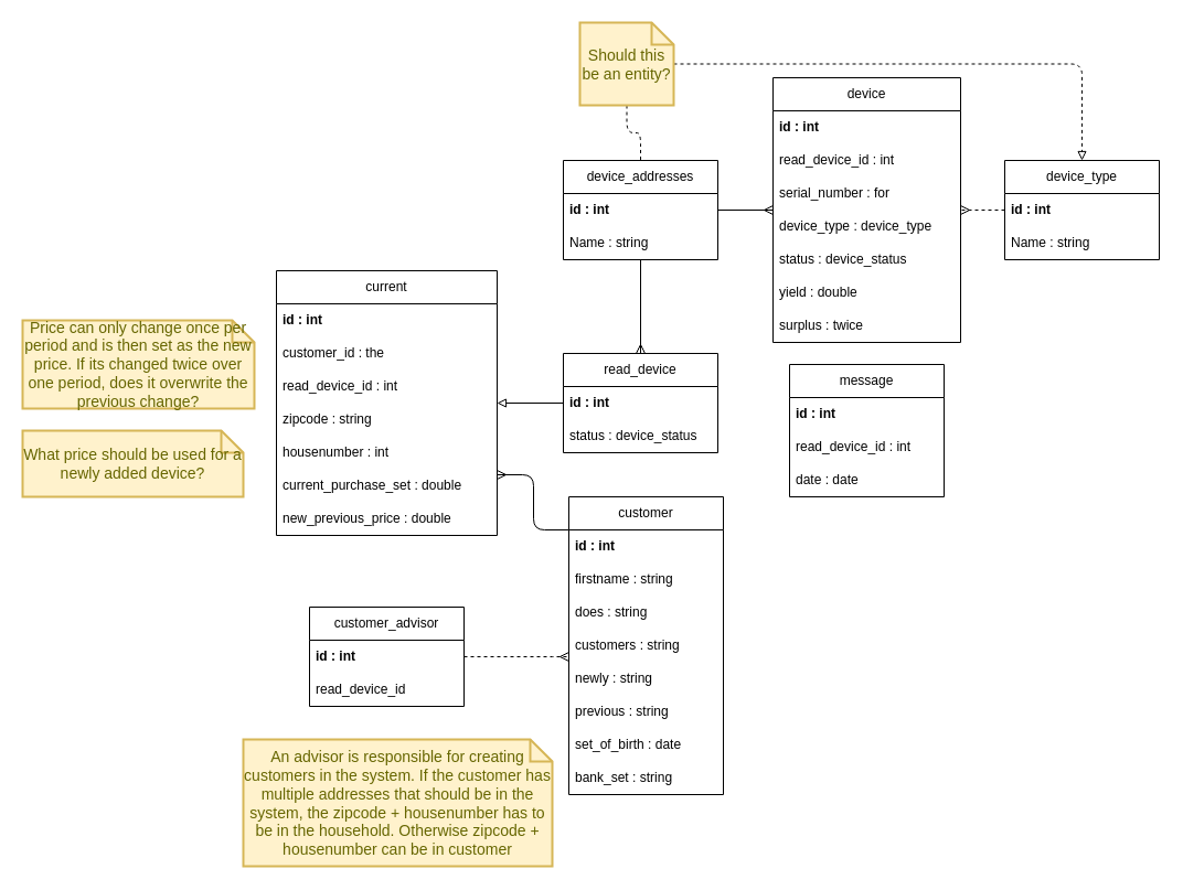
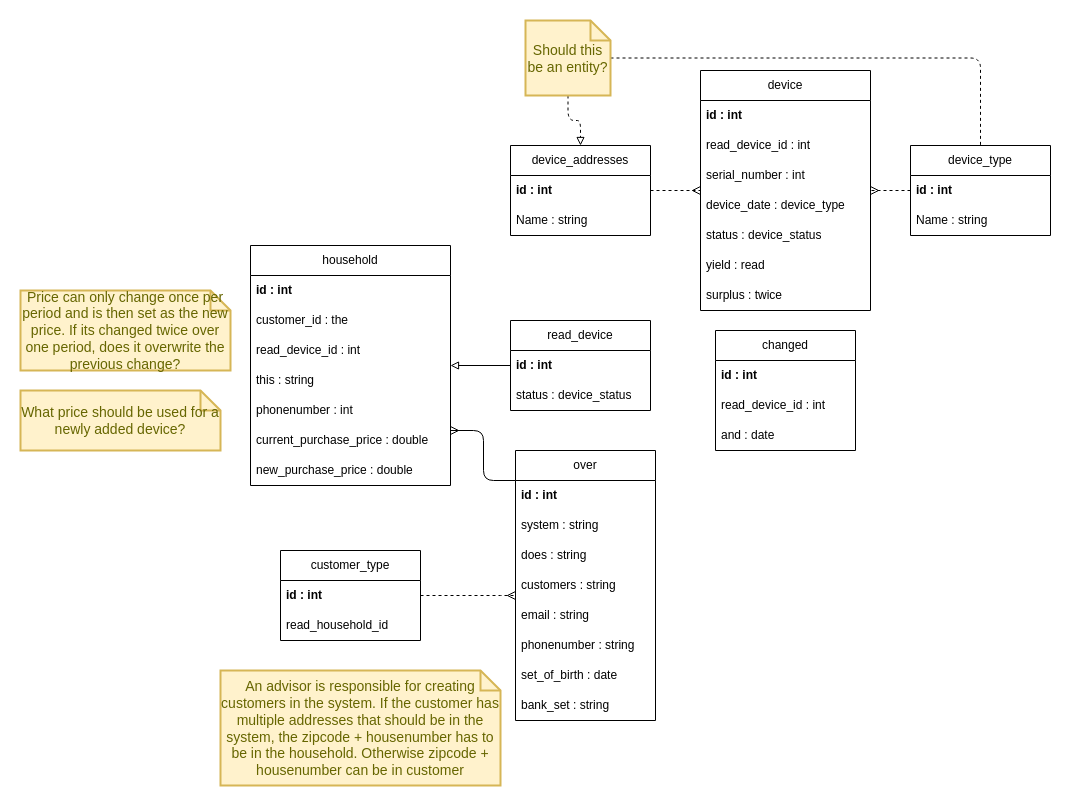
  <mxCell id="0" />
  <mxCell id="1" parent="0" />
- <mxCell id="2" value="current" style="swimlane;fontStyle=0;childLayout=stackLayout;horizontal=1;startSize=30;horizontalStack=0;resizeParent=1;resizeParentMax=0;resizeLast=0;collapsible=1;marginBottom=0;whiteSpace=wrap;html=1;fontSize=12;" vertex="1" parent="1"><mxGeometry x="250" y="245" width="200" height="240" as="geometry" /></mxCell>
+ <mxCell id="2" value="household" style="swimlane;fontStyle=0;childLayout=stackLayout;horizontal=1;startSize=30;horizontalStack=0;resizeParent=1;resizeParentMax=0;resizeLast=0;collapsible=1;marginBottom=0;whiteSpace=wrap;html=1;fontSize=12;" vertex="1" parent="1"><mxGeometry x="250" y="245" width="200" height="240" as="geometry" /></mxCell>
  <mxCell id="3" value="id : int" style="text;strokeColor=none;fillColor=none;align=left;verticalAlign=middle;spacingLeft=4;spacingRight=4;overflow=hidden;points=[[0,0.5],[1,0.5]];portConstraint=eastwest;rotatable=0;whiteSpace=wrap;html=1;fontSize=12;fontStyle=1" vertex="1" parent="2"><mxGeometry y="30" width="200" height="30" as="geometry" /></mxCell>
  <mxCell id="4" value="customer_id : the" style="text;strokeColor=none;fillColor=none;align=left;verticalAlign=middle;spacingLeft=4;spacingRight=4;overflow=hidden;points=[[0,0.5],[1,0.5]];portConstraint=eastwest;rotatable=0;whiteSpace=wrap;html=1;fontSize=12;fontStyle=0" vertex="1" parent="2"><mxGeometry y="60" width="200" height="30" as="geometry" /></mxCell>
  <mxCell id="5" value="read_device_id : int" style="text;strokeColor=none;fillColor=none;align=left;verticalAlign=middle;spacingLeft=4;spacingRight=4;overflow=hidden;points=[[0,0.5],[1,0.5]];portConstraint=eastwest;rotatable=0;whiteSpace=wrap;html=1;fontSize=12;fontStyle=0" vertex="1" parent="2"><mxGeometry y="90" width="200" height="30" as="geometry" /></mxCell>
- <mxCell id="6" value="zipcode : string" style="text;strokeColor=none;fillColor=none;align=left;verticalAlign=middle;spacingLeft=4;spacingRight=4;overflow=hidden;points=[[0,0.5],[1,0.5]];portConstraint=eastwest;rotatable=0;whiteSpace=wrap;html=1;fontSize=12;fontStyle=0" vertex="1" parent="2"><mxGeometry y="120" width="200" height="30" as="geometry" /></mxCell>
- <mxCell id="7" value="housenumber : int" style="text;strokeColor=none;fillColor=none;align=left;verticalAlign=middle;spacingLeft=4;spacingRight=4;overflow=hidden;points=[[0,0.5],[1,0.5]];portConstraint=eastwest;rotatable=0;whiteSpace=wrap;html=1;fontSize=12;fontStyle=0" vertex="1" parent="2"><mxGeometry y="150" width="200" height="30" as="geometry" /></mxCell>
- <mxCell id="8" value="current_purchase_set : double" style="text;strokeColor=none;fillColor=none;align=left;verticalAlign=middle;spacingLeft=4;spacingRight=4;overflow=hidden;points=[[0,0.5],[1,0.5]];portConstraint=eastwest;rotatable=0;whiteSpace=wrap;html=1;fontSize=12;fontStyle=0" vertex="1" parent="2"><mxGeometry y="180" width="200" height="30" as="geometry" /></mxCell>
- <mxCell id="9" value="new_previous_price : double" style="text;strokeColor=none;fillColor=none;align=left;verticalAlign=middle;spacingLeft=4;spacingRight=4;overflow=hidden;points=[[0,0.5],[1,0.5]];portConstraint=eastwest;rotatable=0;whiteSpace=wrap;html=1;fontSize=12;fontStyle=0" vertex="1" parent="2"><mxGeometry y="210" width="200" height="30" as="geometry" /></mxCell>
- <mxCell id="10" value="customer_advisor" style="swimlane;fontStyle=0;childLayout=stackLayout;horizontal=1;startSize=30;horizontalStack=0;resizeParent=1;resizeParentMax=0;resizeLast=0;collapsible=1;marginBottom=0;whiteSpace=wrap;html=1;fontSize=12;" vertex="1" parent="1"><mxGeometry x="280" y="550" width="140" height="90" as="geometry" /></mxCell>
+ <mxCell id="6" value="this : string" style="text;strokeColor=none;fillColor=none;align=left;verticalAlign=middle;spacingLeft=4;spacingRight=4;overflow=hidden;points=[[0,0.5],[1,0.5]];portConstraint=eastwest;rotatable=0;whiteSpace=wrap;html=1;fontSize=12;fontStyle=0" vertex="1" parent="2"><mxGeometry y="120" width="200" height="30" as="geometry" /></mxCell>
+ <mxCell id="7" value="phonenumber : int" style="text;strokeColor=none;fillColor=none;align=left;verticalAlign=middle;spacingLeft=4;spacingRight=4;overflow=hidden;points=[[0,0.5],[1,0.5]];portConstraint=eastwest;rotatable=0;whiteSpace=wrap;html=1;fontSize=12;fontStyle=0" vertex="1" parent="2"><mxGeometry y="150" width="200" height="30" as="geometry" /></mxCell>
+ <mxCell id="8" value="current_purchase_price : double" style="text;strokeColor=none;fillColor=none;align=left;verticalAlign=middle;spacingLeft=4;spacingRight=4;overflow=hidden;points=[[0,0.5],[1,0.5]];portConstraint=eastwest;rotatable=0;whiteSpace=wrap;html=1;fontSize=12;fontStyle=0" vertex="1" parent="2"><mxGeometry y="180" width="200" height="30" as="geometry" /></mxCell>
+ <mxCell id="9" value="new_purchase_price : double" style="text;strokeColor=none;fillColor=none;align=left;verticalAlign=middle;spacingLeft=4;spacingRight=4;overflow=hidden;points=[[0,0.5],[1,0.5]];portConstraint=eastwest;rotatable=0;whiteSpace=wrap;html=1;fontSize=12;fontStyle=0" vertex="1" parent="2"><mxGeometry y="210" width="200" height="30" as="geometry" /></mxCell>
+ <mxCell id="10" value="customer_type" style="swimlane;fontStyle=0;childLayout=stackLayout;horizontal=1;startSize=30;horizontalStack=0;resizeParent=1;resizeParentMax=0;resizeLast=0;collapsible=1;marginBottom=0;whiteSpace=wrap;html=1;fontSize=12;" vertex="1" parent="1"><mxGeometry x="280" y="550" width="140" height="90" as="geometry" /></mxCell>
  <mxCell id="11" value="id : int" style="text;strokeColor=none;fillColor=none;align=left;verticalAlign=middle;spacingLeft=4;spacingRight=4;overflow=hidden;points=[[0,0.5],[1,0.5]];portConstraint=eastwest;rotatable=0;whiteSpace=wrap;html=1;fontSize=12;fontStyle=1" vertex="1" parent="10"><mxGeometry y="30" width="140" height="30" as="geometry" /></mxCell>
- <mxCell id="12" value="read_device_id" style="text;strokeColor=none;fillColor=none;align=left;verticalAlign=middle;spacingLeft=4;spacingRight=4;overflow=hidden;points=[[0,0.5],[1,0.5]];portConstraint=eastwest;rotatable=0;whiteSpace=wrap;html=1;fontSize=12;fontStyle=0" vertex="1" parent="10"><mxGeometry y="60" width="140" height="30" as="geometry" /></mxCell>
- <mxCell id="13" style="edgeStyle=none;html=1;startArrow=ERmany;startFill=0;endArrow=none;endFill=0;" edge="1" parent="1" source="15" target="18"><mxGeometry relative="1" as="geometry" /></mxCell>
+ <mxCell id="12" value="read_household_id" style="text;strokeColor=none;fillColor=none;align=left;verticalAlign=middle;spacingLeft=4;spacingRight=4;overflow=hidden;points=[[0,0.5],[1,0.5]];portConstraint=eastwest;rotatable=0;whiteSpace=wrap;html=1;fontSize=12;fontStyle=0" vertex="1" parent="10"><mxGeometry y="60" width="140" height="30" as="geometry" /></mxCell>
  <mxCell id="14" style="edgeStyle=none;html=1;startArrow=none;startFill=0;endArrow=block;endFill=0;" edge="1" parent="1" source="15" target="2"><mxGeometry relative="1" as="geometry" /></mxCell>
  <mxCell id="15" value="read_device" style="swimlane;fontStyle=0;childLayout=stackLayout;horizontal=1;startSize=30;horizontalStack=0;resizeParent=1;resizeParentMax=0;resizeLast=0;collapsible=1;marginBottom=0;whiteSpace=wrap;html=1;fontSize=12;" vertex="1" parent="1"><mxGeometry x="510" y="320" width="140" height="90" as="geometry" /></mxCell>
  <mxCell id="16" value="id : int" style="text;strokeColor=none;fillColor=none;align=left;verticalAlign=middle;spacingLeft=4;spacingRight=4;overflow=hidden;points=[[0,0.5],[1,0.5]];portConstraint=eastwest;rotatable=0;whiteSpace=wrap;html=1;fontSize=12;fontStyle=1" vertex="1" parent="15"><mxGeometry y="30" width="140" height="30" as="geometry" /></mxCell>
  <mxCell id="17" value="status : device_status" style="text;strokeColor=none;fillColor=none;align=left;verticalAlign=middle;spacingLeft=4;spacingRight=4;overflow=hidden;points=[[0,0.5],[1,0.5]];portConstraint=eastwest;rotatable=0;whiteSpace=wrap;html=1;fontSize=12;fontStyle=0" vertex="1" parent="15"><mxGeometry y="60" width="140" height="30" as="geometry" /></mxCell>
  <mxCell id="18" value="device_addresses" style="swimlane;fontStyle=0;childLayout=stackLayout;horizontal=1;startSize=30;horizontalStack=0;resizeParent=1;resizeParentMax=0;resizeLast=0;collapsible=1;marginBottom=0;whiteSpace=wrap;html=1;fontSize=12;" vertex="1" parent="1"><mxGeometry x="510" y="145" width="140" height="90" as="geometry" /></mxCell>
  <mxCell id="19" value="id : int" style="text;strokeColor=none;fillColor=none;align=left;verticalAlign=middle;spacingLeft=4;spacingRight=4;overflow=hidden;points=[[0,0.5],[1,0.5]];portConstraint=eastwest;rotatable=0;whiteSpace=wrap;html=1;fontSize=12;fontStyle=1" vertex="1" parent="18"><mxGeometry y="30" width="140" height="30" as="geometry" /></mxCell>
  <mxCell id="20" value="Name : string" style="text;strokeColor=none;fillColor=none;align=left;verticalAlign=middle;spacingLeft=4;spacingRight=4;overflow=hidden;points=[[0,0.5],[1,0.5]];portConstraint=eastwest;rotatable=0;whiteSpace=wrap;html=1;fontSize=12;fontStyle=0" vertex="1" parent="18"><mxGeometry y="60" width="140" height="30" as="geometry" /></mxCell>
  <mxCell id="21" value="device" style="swimlane;fontStyle=0;childLayout=stackLayout;horizontal=1;startSize=30;horizontalStack=0;resizeParent=1;resizeParentMax=0;resizeLast=0;collapsible=1;marginBottom=0;whiteSpace=wrap;html=1;fontSize=12;" vertex="1" parent="1"><mxGeometry x="700" y="70" width="170" height="240" as="geometry" /></mxCell>
  <mxCell id="22" value="id : int" style="text;strokeColor=none;fillColor=none;align=left;verticalAlign=middle;spacingLeft=4;spacingRight=4;overflow=hidden;points=[[0,0.5],[1,0.5]];portConstraint=eastwest;rotatable=0;whiteSpace=wrap;html=1;fontSize=12;fontStyle=1" vertex="1" parent="21"><mxGeometry y="30" width="170" height="30" as="geometry" /></mxCell>
  <mxCell id="23" value="read_device_id : int" style="text;strokeColor=none;fillColor=none;align=left;verticalAlign=middle;spacingLeft=4;spacingRight=4;overflow=hidden;points=[[0,0.5],[1,0.5]];portConstraint=eastwest;rotatable=0;whiteSpace=wrap;html=1;fontSize=12;fontStyle=0" vertex="1" parent="21"><mxGeometry y="60" width="170" height="30" as="geometry" /></mxCell>
- <mxCell id="24" value="serial_number : for" style="text;strokeColor=none;fillColor=none;align=left;verticalAlign=middle;spacingLeft=4;spacingRight=4;overflow=hidden;points=[[0,0.5],[1,0.5]];portConstraint=eastwest;rotatable=0;whiteSpace=wrap;html=1;fontSize=12;fontStyle=0" vertex="1" parent="21"><mxGeometry y="90" width="170" height="30" as="geometry" /></mxCell>
- <mxCell id="25" value="device_type : device_type" style="text;strokeColor=none;fillColor=none;align=left;verticalAlign=middle;spacingLeft=4;spacingRight=4;overflow=hidden;points=[[0,0.5],[1,0.5]];portConstraint=eastwest;rotatable=0;whiteSpace=wrap;html=1;fontSize=12;fontStyle=0" vertex="1" parent="21"><mxGeometry y="120" width="170" height="30" as="geometry" /></mxCell>
+ <mxCell id="24" value="serial_number : int" style="text;strokeColor=none;fillColor=none;align=left;verticalAlign=middle;spacingLeft=4;spacingRight=4;overflow=hidden;points=[[0,0.5],[1,0.5]];portConstraint=eastwest;rotatable=0;whiteSpace=wrap;html=1;fontSize=12;fontStyle=0" vertex="1" parent="21"><mxGeometry y="90" width="170" height="30" as="geometry" /></mxCell>
+ <mxCell id="25" value="device_date : device_type" style="text;strokeColor=none;fillColor=none;align=left;verticalAlign=middle;spacingLeft=4;spacingRight=4;overflow=hidden;points=[[0,0.5],[1,0.5]];portConstraint=eastwest;rotatable=0;whiteSpace=wrap;html=1;fontSize=12;fontStyle=0" vertex="1" parent="21"><mxGeometry y="120" width="170" height="30" as="geometry" /></mxCell>
  <mxCell id="26" value="status : device_status" style="text;strokeColor=none;fillColor=none;align=left;verticalAlign=middle;spacingLeft=4;spacingRight=4;overflow=hidden;points=[[0,0.5],[1,0.5]];portConstraint=eastwest;rotatable=0;whiteSpace=wrap;html=1;fontSize=12;fontStyle=0" vertex="1" parent="21"><mxGeometry y="150" width="170" height="30" as="geometry" /></mxCell>
- <mxCell id="27" value="yield : double" style="text;strokeColor=none;fillColor=none;align=left;verticalAlign=middle;spacingLeft=4;spacingRight=4;overflow=hidden;points=[[0,0.5],[1,0.5]];portConstraint=eastwest;rotatable=0;whiteSpace=wrap;html=1;fontSize=12;fontStyle=0" vertex="1" parent="21"><mxGeometry y="180" width="170" height="30" as="geometry" /></mxCell>
+ <mxCell id="27" value="yield : read" style="text;strokeColor=none;fillColor=none;align=left;verticalAlign=middle;spacingLeft=4;spacingRight=4;overflow=hidden;points=[[0,0.5],[1,0.5]];portConstraint=eastwest;rotatable=0;whiteSpace=wrap;html=1;fontSize=12;fontStyle=0" vertex="1" parent="21"><mxGeometry y="180" width="170" height="30" as="geometry" /></mxCell>
  <mxCell id="28" value="surplus : twice" style="text;strokeColor=none;fillColor=none;align=left;verticalAlign=middle;spacingLeft=4;spacingRight=4;overflow=hidden;points=[[0,0.5],[1,0.5]];portConstraint=eastwest;rotatable=0;whiteSpace=wrap;html=1;fontSize=12;fontStyle=0" vertex="1" parent="21"><mxGeometry y="210" width="170" height="30" as="geometry" /></mxCell>
  <mxCell id="29" style="edgeStyle=none;html=1;startArrow=none;startFill=0;endArrow=ERmany;endFill=0;dashed=1;" edge="1" parent="1" source="30" target="21"><mxGeometry relative="1" as="geometry" /></mxCell>
  <mxCell id="30" value="device_type" style="swimlane;fontStyle=0;childLayout=stackLayout;horizontal=1;startSize=30;horizontalStack=0;resizeParent=1;resizeParentMax=0;resizeLast=0;collapsible=1;marginBottom=0;whiteSpace=wrap;html=1;fontSize=12;" vertex="1" parent="1"><mxGeometry x="910" y="145" width="140" height="90" as="geometry" /></mxCell>
  <mxCell id="31" value="id : int" style="text;strokeColor=none;fillColor=none;align=left;verticalAlign=middle;spacingLeft=4;spacingRight=4;overflow=hidden;points=[[0,0.5],[1,0.5]];portConstraint=eastwest;rotatable=0;whiteSpace=wrap;html=1;fontSize=12;fontStyle=1" vertex="1" parent="30"><mxGeometry y="30" width="140" height="30" as="geometry" /></mxCell>
  <mxCell id="32" value="Name : string" style="text;strokeColor=none;fillColor=none;align=left;verticalAlign=middle;spacingLeft=4;spacingRight=4;overflow=hidden;points=[[0,0.5],[1,0.5]];portConstraint=eastwest;rotatable=0;whiteSpace=wrap;html=1;fontSize=12;fontStyle=0" vertex="1" parent="30"><mxGeometry y="60" width="140" height="30" as="geometry" /></mxCell>
  <mxCell id="33" style="edgeStyle=orthogonalEdgeStyle;html=1;startArrow=none;startFill=0;endArrow=ERmany;endFill=0;" edge="1" parent="1" source="34" target="2"><mxGeometry relative="1" as="geometry"><Array as="points"><mxPoint x="483" y="480" /><mxPoint x="483" y="430" /></Array></mxGeometry></mxCell>
- <mxCell id="34" value="customer" style="swimlane;fontStyle=0;childLayout=stackLayout;horizontal=1;startSize=30;horizontalStack=0;resizeParent=1;resizeParentMax=0;resizeLast=0;collapsible=1;marginBottom=0;whiteSpace=wrap;html=1;fontSize=12;" vertex="1" parent="1"><mxGeometry x="515" y="450" width="140" height="270" as="geometry" /></mxCell>
+ <mxCell id="34" value="over" style="swimlane;fontStyle=0;childLayout=stackLayout;horizontal=1;startSize=30;horizontalStack=0;resizeParent=1;resizeParentMax=0;resizeLast=0;collapsible=1;marginBottom=0;whiteSpace=wrap;html=1;fontSize=12;" vertex="1" parent="1"><mxGeometry x="515" y="450" width="140" height="270" as="geometry" /></mxCell>
  <mxCell id="35" value="id : int" style="text;strokeColor=none;fillColor=none;align=left;verticalAlign=middle;spacingLeft=4;spacingRight=4;overflow=hidden;points=[[0,0.5],[1,0.5]];portConstraint=eastwest;rotatable=0;whiteSpace=wrap;html=1;fontSize=12;fontStyle=1" vertex="1" parent="34"><mxGeometry y="30" width="140" height="30" as="geometry" /></mxCell>
- <mxCell id="36" value="firstname : string" style="text;strokeColor=none;fillColor=none;align=left;verticalAlign=middle;spacingLeft=4;spacingRight=4;overflow=hidden;points=[[0,0.5],[1,0.5]];portConstraint=eastwest;rotatable=0;whiteSpace=wrap;html=1;fontSize=12;fontStyle=0" vertex="1" parent="34"><mxGeometry y="60" width="140" height="30" as="geometry" /></mxCell>
+ <mxCell id="36" value="system : string" style="text;strokeColor=none;fillColor=none;align=left;verticalAlign=middle;spacingLeft=4;spacingRight=4;overflow=hidden;points=[[0,0.5],[1,0.5]];portConstraint=eastwest;rotatable=0;whiteSpace=wrap;html=1;fontSize=12;fontStyle=0" vertex="1" parent="34"><mxGeometry y="60" width="140" height="30" as="geometry" /></mxCell>
  <mxCell id="37" value="does : string" style="text;strokeColor=none;fillColor=none;align=left;verticalAlign=middle;spacingLeft=4;spacingRight=4;overflow=hidden;points=[[0,0.5],[1,0.5]];portConstraint=eastwest;rotatable=0;whiteSpace=wrap;html=1;fontSize=12;fontStyle=0" vertex="1" parent="34"><mxGeometry y="90" width="140" height="30" as="geometry" /></mxCell>
  <mxCell id="38" value="customers : string" style="text;strokeColor=none;fillColor=none;align=left;verticalAlign=middle;spacingLeft=4;spacingRight=4;overflow=hidden;points=[[0,0.5],[1,0.5]];portConstraint=eastwest;rotatable=0;whiteSpace=wrap;html=1;fontSize=12;fontStyle=0" vertex="1" parent="34"><mxGeometry y="120" width="140" height="30" as="geometry" /></mxCell>
- <mxCell id="39" value="newly : string" style="text;strokeColor=none;fillColor=none;align=left;verticalAlign=middle;spacingLeft=4;spacingRight=4;overflow=hidden;points=[[0,0.5],[1,0.5]];portConstraint=eastwest;rotatable=0;whiteSpace=wrap;html=1;fontSize=12;fontStyle=0" vertex="1" parent="34"><mxGeometry y="150" width="140" height="30" as="geometry" /></mxCell>
- <mxCell id="40" value="previous : string" style="text;strokeColor=none;fillColor=none;align=left;verticalAlign=middle;spacingLeft=4;spacingRight=4;overflow=hidden;points=[[0,0.5],[1,0.5]];portConstraint=eastwest;rotatable=0;whiteSpace=wrap;html=1;fontSize=12;fontStyle=0" vertex="1" parent="34"><mxGeometry y="180" width="140" height="30" as="geometry" /></mxCell>
+ <mxCell id="39" value="email : string" style="text;strokeColor=none;fillColor=none;align=left;verticalAlign=middle;spacingLeft=4;spacingRight=4;overflow=hidden;points=[[0,0.5],[1,0.5]];portConstraint=eastwest;rotatable=0;whiteSpace=wrap;html=1;fontSize=12;fontStyle=0" vertex="1" parent="34"><mxGeometry y="150" width="140" height="30" as="geometry" /></mxCell>
+ <mxCell id="40" value="phonenumber : string" style="text;strokeColor=none;fillColor=none;align=left;verticalAlign=middle;spacingLeft=4;spacingRight=4;overflow=hidden;points=[[0,0.5],[1,0.5]];portConstraint=eastwest;rotatable=0;whiteSpace=wrap;html=1;fontSize=12;fontStyle=0" vertex="1" parent="34"><mxGeometry y="180" width="140" height="30" as="geometry" /></mxCell>
  <mxCell id="41" value="set_of_birth : date" style="text;strokeColor=none;fillColor=none;align=left;verticalAlign=middle;spacingLeft=4;spacingRight=4;overflow=hidden;points=[[0,0.5],[1,0.5]];portConstraint=eastwest;rotatable=0;whiteSpace=wrap;html=1;fontSize=12;fontStyle=0" vertex="1" parent="34"><mxGeometry y="210" width="140" height="30" as="geometry" /></mxCell>
  <mxCell id="42" value="bank_set : string" style="text;strokeColor=none;fillColor=none;align=left;verticalAlign=middle;spacingLeft=4;spacingRight=4;overflow=hidden;points=[[0,0.5],[1,0.5]];portConstraint=eastwest;rotatable=0;whiteSpace=wrap;html=1;fontSize=12;fontStyle=0" vertex="1" parent="34"><mxGeometry y="240" width="140" height="30" as="geometry" /></mxCell>
- <mxCell id="43" value="message" style="swimlane;fontStyle=0;childLayout=stackLayout;horizontal=1;startSize=30;horizontalStack=0;resizeParent=1;resizeParentMax=0;resizeLast=0;collapsible=1;marginBottom=0;whiteSpace=wrap;html=1;fontSize=12;" vertex="1" parent="1"><mxGeometry x="715" y="330" width="140" height="120" as="geometry" /></mxCell>
+ <mxCell id="43" value="changed" style="swimlane;fontStyle=0;childLayout=stackLayout;horizontal=1;startSize=30;horizontalStack=0;resizeParent=1;resizeParentMax=0;resizeLast=0;collapsible=1;marginBottom=0;whiteSpace=wrap;html=1;fontSize=12;" vertex="1" parent="1"><mxGeometry x="715" y="330" width="140" height="120" as="geometry" /></mxCell>
  <mxCell id="44" value="id : int" style="text;strokeColor=none;fillColor=none;align=left;verticalAlign=middle;spacingLeft=4;spacingRight=4;overflow=hidden;points=[[0,0.5],[1,0.5]];portConstraint=eastwest;rotatable=0;whiteSpace=wrap;html=1;fontSize=12;fontStyle=1" vertex="1" parent="43"><mxGeometry y="30" width="140" height="30" as="geometry" /></mxCell>
  <mxCell id="45" value="read_device_id : int" style="text;strokeColor=none;fillColor=none;align=left;verticalAlign=middle;spacingLeft=4;spacingRight=4;overflow=hidden;points=[[0,0.5],[1,0.5]];portConstraint=eastwest;rotatable=0;whiteSpace=wrap;html=1;fontSize=12;fontStyle=0" vertex="1" parent="43"><mxGeometry y="60" width="140" height="30" as="geometry" /></mxCell>
- <mxCell id="46" value="date : date" style="text;strokeColor=none;fillColor=none;align=left;verticalAlign=middle;spacingLeft=4;spacingRight=4;overflow=hidden;points=[[0,0.5],[1,0.5]];portConstraint=eastwest;rotatable=0;whiteSpace=wrap;html=1;fontSize=12;fontStyle=0" vertex="1" parent="43"><mxGeometry y="90" width="140" height="30" as="geometry" /></mxCell>
- <mxCell id="47" style="edgeStyle=orthogonalEdgeStyle;html=1;startArrow=none;startFill=0;endArrow=ERmany;endFill=0;" edge="1" parent="1" source="18" target="21"><mxGeometry relative="1" as="geometry"><Array as="points"><mxPoint x="580" y="180" /></Array></mxGeometry></mxCell>
+ <mxCell id="46" value="and : date" style="text;strokeColor=none;fillColor=none;align=left;verticalAlign=middle;spacingLeft=4;spacingRight=4;overflow=hidden;points=[[0,0.5],[1,0.5]];portConstraint=eastwest;rotatable=0;whiteSpace=wrap;html=1;fontSize=12;fontStyle=0" vertex="1" parent="43"><mxGeometry y="90" width="140" height="30" as="geometry" /></mxCell>
+ <mxCell id="47" style="edgeStyle=orthogonalEdgeStyle;html=1;startArrow=none;startFill=0;endArrow=ERmany;endFill=0;dashed=1;" edge="1" parent="1" source="18" target="21"><mxGeometry relative="1" as="geometry"><Array as="points"><mxPoint x="580" y="180" /></Array></mxGeometry></mxCell>
  <mxCell id="48" style="edgeStyle=orthogonalEdgeStyle;html=1;startArrow=none;startFill=0;endArrow=ERmany;endFill=0;dashed=1;" edge="1" parent="1" source="10" target="34"><mxGeometry relative="1" as="geometry"><mxPoint x="480" y="680" as="targetPoint" /><Array as="points"><mxPoint x="490" y="595" /><mxPoint x="490" y="595" /></Array></mxGeometry></mxCell>
  <mxCell id="49" value="An advisor is responsible for creating customers in the system. If the customer has multiple addresses that should be in the system, the zipcode + housenumber has to be in the household. Otherwise zipcode + housenumber can be in customer" style="shape=note;strokeWidth=2;fontSize=14;size=20;whiteSpace=wrap;html=1;fillColor=#fff2cc;strokeColor=#d6b656;fontColor=#666600;" vertex="1" parent="1"><mxGeometry x="220" y="670" width="280" height="115" as="geometry" /></mxCell>
  <mxCell id="50" value="Price can only change once per period and is then set as the new price. If its changed twice over one period, does it overwrite the previous change?" style="shape=note;strokeWidth=2;fontSize=14;size=20;whiteSpace=wrap;html=1;fillColor=#fff2cc;strokeColor=#d6b656;fontColor=#666600;" vertex="1" parent="1"><mxGeometry x="20" y="290" width="210" height="80" as="geometry" /></mxCell>
- <mxCell id="51" style="edgeStyle=orthogonalEdgeStyle;html=1;startArrow=none;startFill=0;endArrow=none;endFill=0;dashed=1;" edge="1" parent="1" source="53" target="18"><mxGeometry relative="1" as="geometry" /></mxCell>
- <mxCell id="52" style="edgeStyle=orthogonalEdgeStyle;html=1;dashed=1;startArrow=none;startFill=0;endArrow=block;endFill=0;" edge="1" parent="1" source="53" target="30"><mxGeometry relative="1" as="geometry" /></mxCell>
+ <mxCell id="51" style="edgeStyle=orthogonalEdgeStyle;html=1;startArrow=none;startFill=0;endArrow=block;endFill=0;dashed=1;" edge="1" parent="1" source="53" target="18"><mxGeometry relative="1" as="geometry" /></mxCell>
+ <mxCell id="52" style="edgeStyle=orthogonalEdgeStyle;html=1;dashed=1;startArrow=none;startFill=0;endArrow=none;endFill=0;" edge="1" parent="1" source="53" target="30"><mxGeometry relative="1" as="geometry" /></mxCell>
  <mxCell id="53" value="Should this be an entity?" style="shape=note;strokeWidth=2;fontSize=14;size=20;whiteSpace=wrap;html=1;fillColor=#fff2cc;strokeColor=#d6b656;fontColor=#666600;" vertex="1" parent="1"><mxGeometry x="525" y="20" width="85" height="75" as="geometry" /></mxCell>
  <mxCell id="54" value="What price should be used for a newly added device?" style="shape=note;strokeWidth=2;fontSize=14;size=20;whiteSpace=wrap;html=1;fillColor=#fff2cc;strokeColor=#d6b656;fontColor=#666600;" vertex="1" parent="1"><mxGeometry x="20" y="390" width="200" height="60" as="geometry" /></mxCell>
